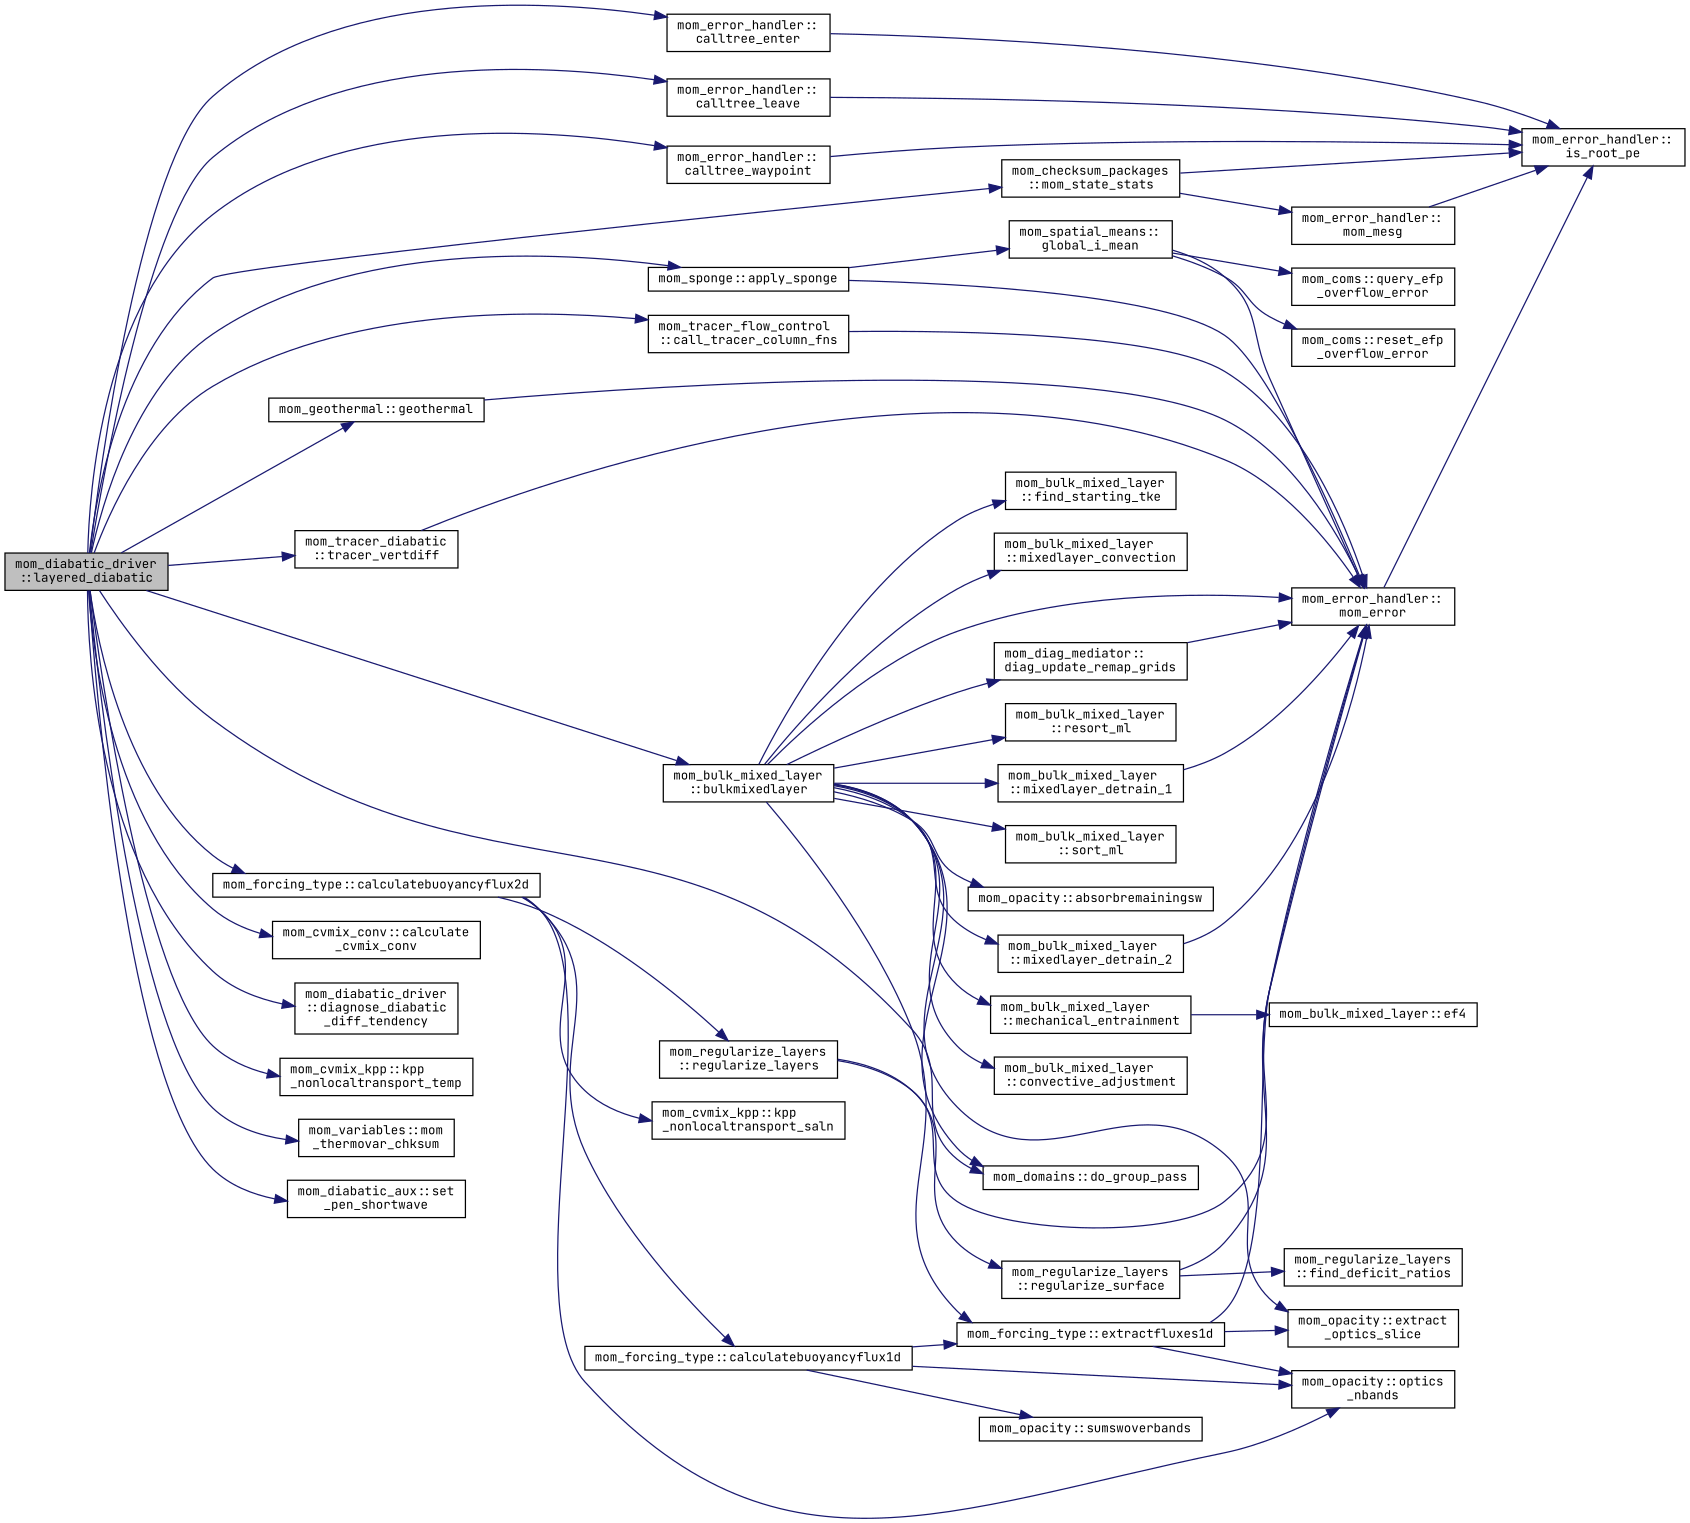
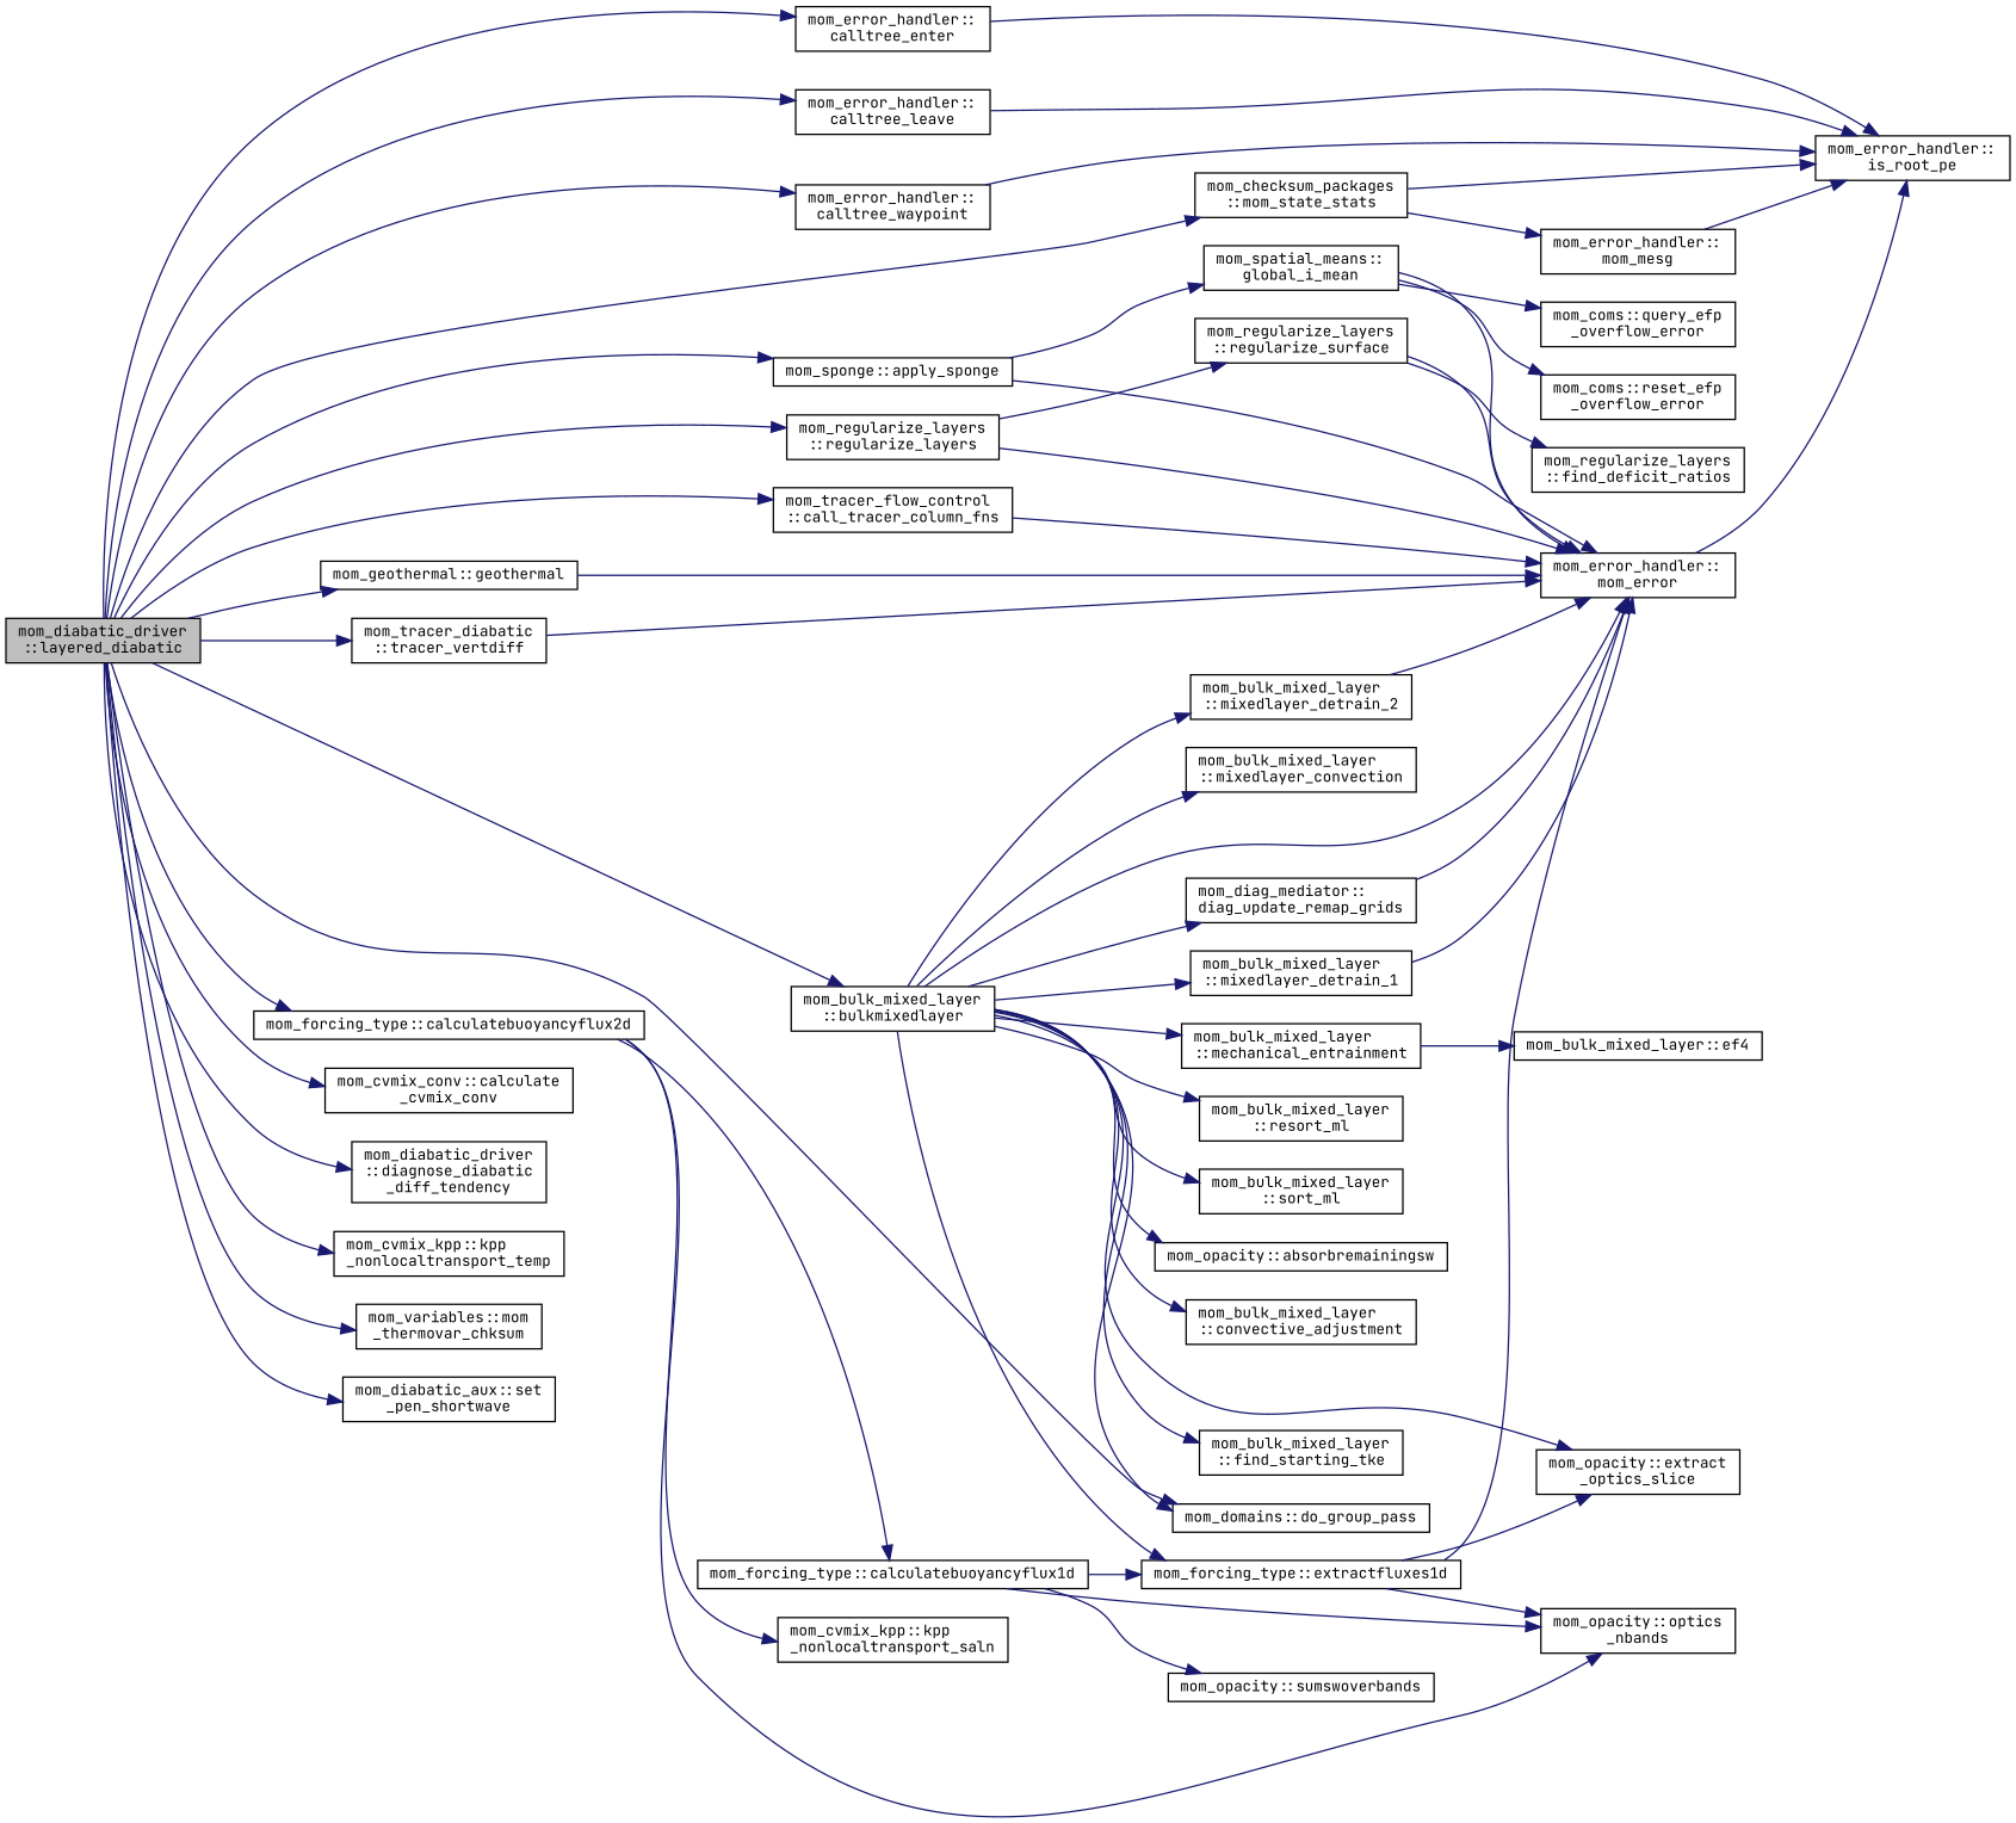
  digraph {
    fontname="JetBrains Mono"
    rankdir=LR
    node [color=black fillcolor=white fontname="JetBrains Mono" fontsize=10 shape=record style=filled]
    edge [color=midnightblue fontname="JetBrains Mono" fontsize=10 labelfontname=Helvetica labelfontsize=10 style=solid]
    n1 [fillcolor=grey75 fontcolor=black height=0.2 label="mom_diabatic_driver\l::layered_diabatic" width=0.4]
    n2 [height=0.2 label="mom_sponge::apply_sponge" width=0.4]
    n3 [height=0.2 label="mom_bulk_mixed_layer\l::bulkmixedlayer" width=0.4]
    n4 [height=0.2 label="mom_domains::do_group_pass" width=0.4]
    n5 [height=0.2 label="mom_cvmix_conv::calculate\l_cvmix_conv" width=0.4]
    n6 [height=0.2 label="mom_forcing_type::calculatebuoyancyflux2d" width=0.4]
    n7 [height=0.2 label="mom_tracer_flow_control\l::call_tracer_column_fns" width=0.4]
    n8 [height=0.2 label="mom_error_handler::\lcalltree_enter" width=0.4]
    n9 [height=0.2 label="mom_error_handler::\lcalltree_leave" width=0.4]
    n10 [height=0.2 label="mom_error_handler::\lcalltree_waypoint" width=0.4]
    n11 [height=0.2 label="mom_diabatic_driver\l::diagnose_diabatic\l_diff_tendency" width=0.4]
    n12 [height=0.2 label="mom_geothermal::geothermal" width=0.4]
    n13 [height=0.2 label="mom_cvmix_kpp::kpp\l_nonlocaltransport_temp" width=0.4]
    n14 [height=0.2 label="mom_checksum_packages\l::mom_state_stats" width=0.4]
    n15 [height=0.2 label="mom_variables::mom\l_thermovar_chksum" width=0.4]
    n16 [height=0.2 label="mom_regularize_layers\l::regularize_layers" width=0.4]
    n17 [height=0.2 label="mom_diabatic_aux::set\l_pen_shortwave" width=0.4]
    n18 [height=0.2 label="mom_tracer_diabatic\l::tracer_vertdiff" width=0.4]
    n19 [height=0.2 label="mom_spatial_means::\lglobal_i_mean" width=0.4]
    n20 [height=0.2 label="mom_error_handler::\lmom_error" width=0.4]
    n21 [height=0.2 label="mom_opacity::absorbremainingsw" width=0.4]
    n22 [height=0.2 label="mom_bulk_mixed_layer\l::convective_adjustment" width=0.4]
    n23 [height=0.2 label="mom_diag_mediator::\ldiag_update_remap_grids" width=0.4]
    n24 [height=0.2 label="mom_opacity::extract\l_optics_slice" width=0.4]
    n25 [height=0.2 label="mom_forcing_type::extractfluxes1d" width=0.4]
    n26 [height=0.2 label="mom_bulk_mixed_layer\l::find_starting_tke" width=0.4]
    n27 [height=0.2 label="mom_bulk_mixed_layer\l::mechanical_entrainment" width=0.4]
    n28 [height=0.2 label="mom_bulk_mixed_layer\l::mixedlayer_convection" width=0.4]
    n29 [height=0.2 label="mom_bulk_mixed_layer\l::mixedlayer_detrain_1" width=0.4]
    n30 [height=0.2 label="mom_bulk_mixed_layer\l::mixedlayer_detrain_2" width=0.4]
    n31 [height=0.2 label="mom_bulk_mixed_layer\l::resort_ml" width=0.4]
    n32 [height=0.2 label="mom_bulk_mixed_layer\l::sort_ml" width=0.4]
    n33 [height=0.2 label="mom_cvmix_kpp::kpp\l_nonlocaltransport_saln" width=0.4]
    n34 [height=0.2 label="mom_opacity::optics\l_nbands" width=0.4]
    n35 [height=0.2 label="mom_forcing_type::calculatebuoyancyflux1d" width=0.4]
    n36 [height=0.2 label="mom_error_handler::\lis_root_pe" width=0.4]
    n37 [height=0.2 label="mom_error_handler::\lmom_mesg" width=0.4]
    n38 [height=0.2 label="mom_regularize_layers\l::regularize_surface" width=0.4]
    n39 [height=0.2 label="mom_coms::query_efp\l_overflow_error" width=0.4]
    n40 [height=0.2 label="mom_coms::reset_efp\l_overflow_error" width=0.4]
    n41 [height=0.2 label="mom_bulk_mixed_layer::ef4" width=0.4]
    n42 [height=0.2 label="mom_opacity::sumswoverbands" width=0.4]
    n43 [height=0.2 label="mom_regularize_layers\l::find_deficit_ratios" width=0.4]
    n1 -> n2
    n1 -> n3
    n1 -> n4
    n1 -> n5
    n1 -> n6
    n1 -> n7
    n1 -> n8
    n1 -> n9
    n1 -> n10
    n1 -> n11
    n1 -> n12
    n1 -> n13
    n1 -> n14
    n1 -> n15
-   n6 -> n16
+   n1 -> n16
    n1 -> n17
    n1 -> n18
    n2 -> n19
    n2 -> n20
    n3 -> n4
    n3 -> n20
    n3 -> n21
    n3 -> n22
    n3 -> n23
    n3 -> n24
    n3 -> n25
    n3 -> n26
    n3 -> n27
    n3 -> n28
    n3 -> n29
    n3 -> n30
    n3 -> n31
    n3 -> n32
    n6 -> n33
    n6 -> n34
    n6 -> n35
    n7 -> n20
    n8 -> n36
    n9 -> n36
    n10 -> n36
    n12 -> n20
    n14 -> n36
    n14 -> n37
    n16 -> n20
    n16 -> n38
    n18 -> n20
    n19 -> n20
    n19 -> n39
    n19 -> n40
    n20 -> n36
    n23 -> n20
    n25 -> n20
    n25 -> n24
    n25 -> n34
    n27 -> n41
    n29 -> n20
    n30 -> n20
    n35 -> n25
    n35 -> n34
    n35 -> n42
    n37 -> n36
    n38 -> n20
    n38 -> n43
  }
